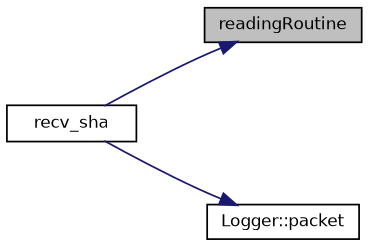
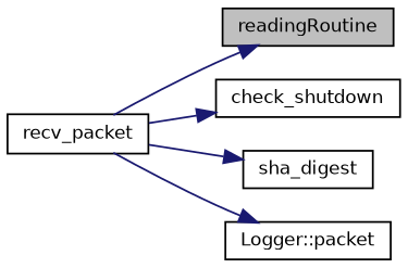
  digraph {
    rankdir=LR
    node [color=black fillcolor=white fontname=Helvetica fontsize=10 shape=record style=filled]
    edge [color=midnightblue fontname=Helvetica fontsize=10 labelfontname=Helvetica labelfontsize=10 style=solid]
    n1 [fillcolor=grey75 fontcolor=black height=0.2 label=readingRoutine width=0.4]
-   n2 [height=0.2 label=recv_sha width=0.4]
+   n2 [height=0.2 label=recv_packet width=0.4]
+   n3 [height=0.2 label=check_shutdown width=0.4]
+   n4 [height=0.2 label=sha_digest width=0.4]
    n5 [height=0.2 label="Logger::packet" width=0.4]
    n2 -> n1
+   n2 -> n3
+   n2 -> n4
    n2 -> n5
  }
